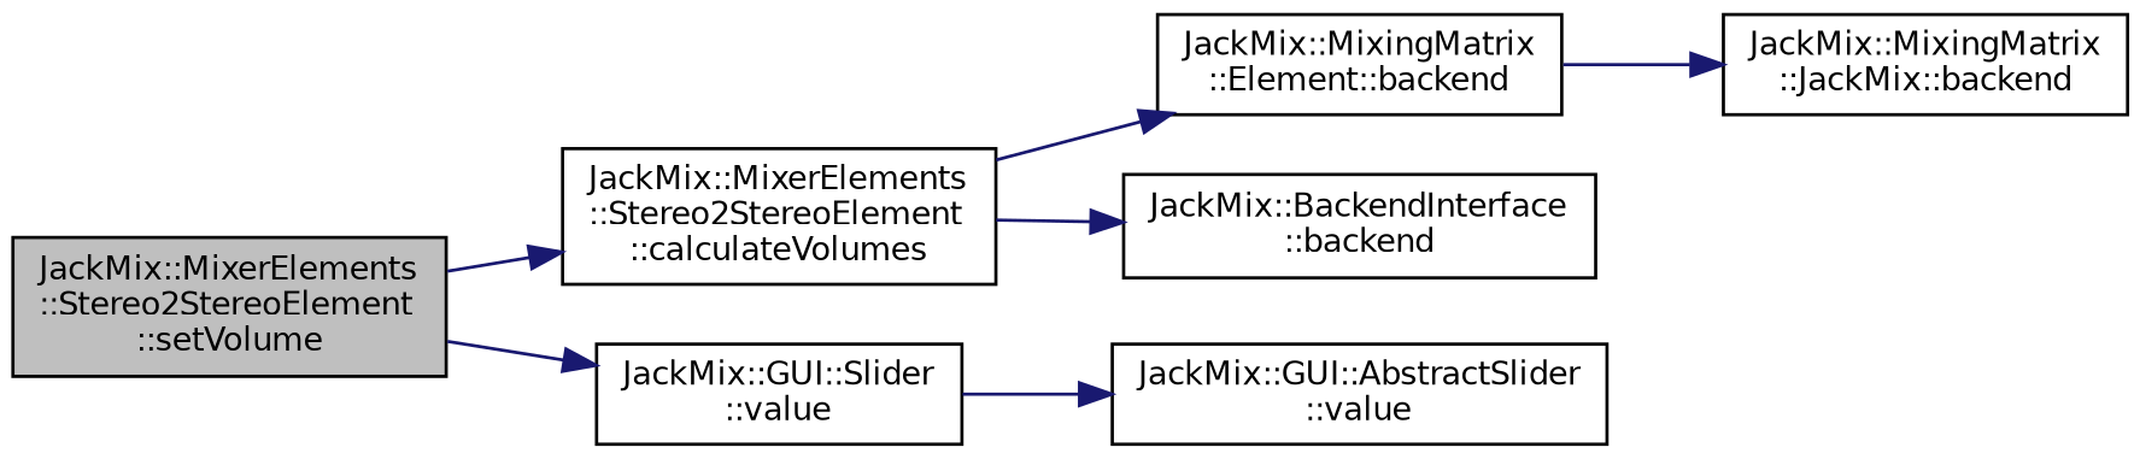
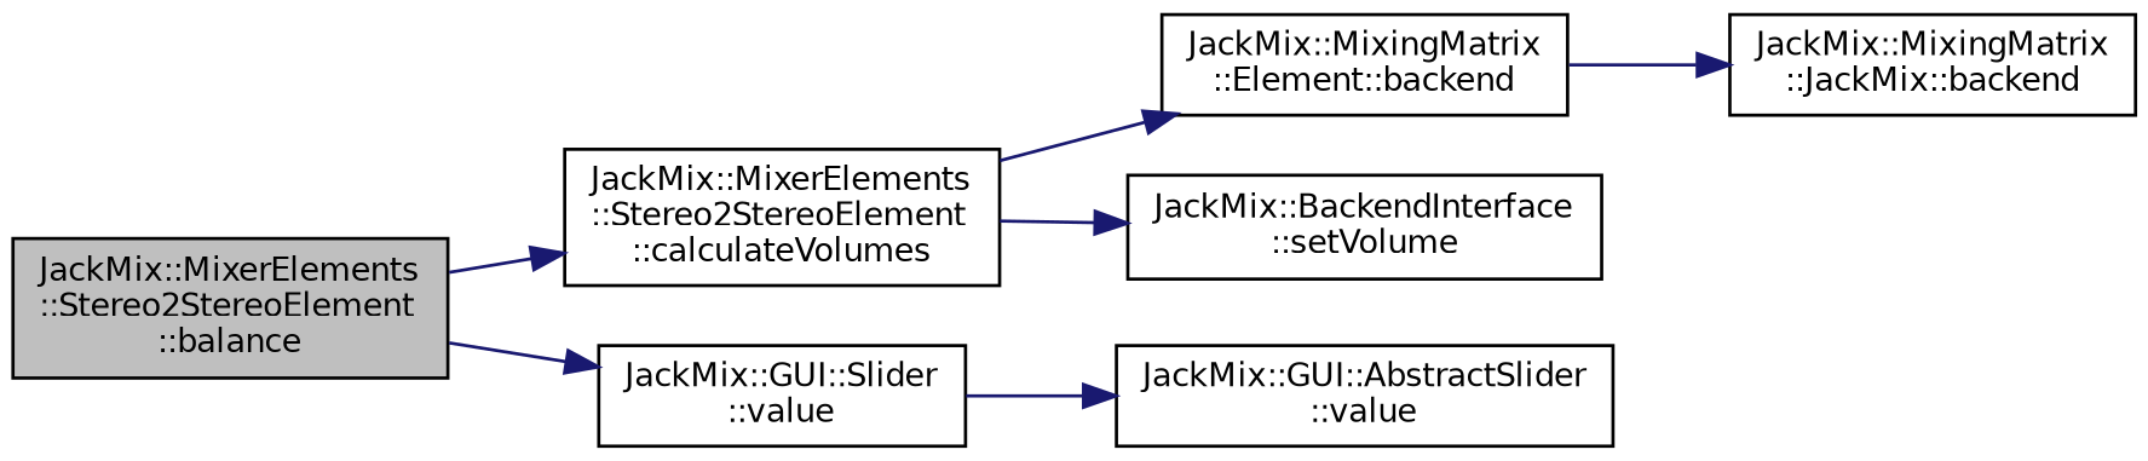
  digraph {
    rankdir=LR
    node [color=black fillcolor=white fontname=Helvetica fontsize=10 shape=record style=filled]
    edge [color=midnightblue fontname=Helvetica fontsize=10 labelfontname=Helvetica labelfontsize=10 style=solid]
-   n1 [fillcolor=grey75 fontcolor=black height=0.2 label="JackMix::MixerElements\l::Stereo2StereoElement\l::setVolume" width=0.4]
+   n1 [fillcolor=grey75 fontcolor=black height=0.2 label="JackMix::MixerElements\l::Stereo2StereoElement\l::balance" width=0.4]
    n2 [height=0.2 label="JackMix::MixerElements\l::Stereo2StereoElement\l::calculateVolumes" width=0.4]
    n3 [height=0.2 label="JackMix::GUI::Slider\l::value" width=0.4]
    n4 [height=0.2 label="JackMix::MixingMatrix\l::Element::backend" width=0.4]
-   n5 [height=0.2 label="JackMix::BackendInterface\l::backend" width=0.4]
+   n5 [height=0.2 label="JackMix::BackendInterface\l::setVolume" width=0.4]
    n6 [height=0.2 label="JackMix::GUI::AbstractSlider\l::value" width=0.4]
    n7 [height=0.2 label="JackMix::MixingMatrix\l::JackMix::backend" width=0.4]
    n1 -> n2
    n1 -> n3
    n2 -> n4
    n2 -> n5
    n3 -> n6
    n4 -> n7
  }
